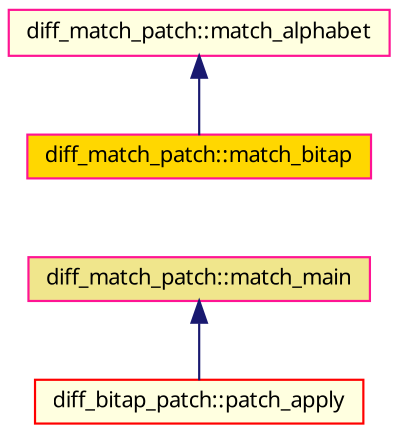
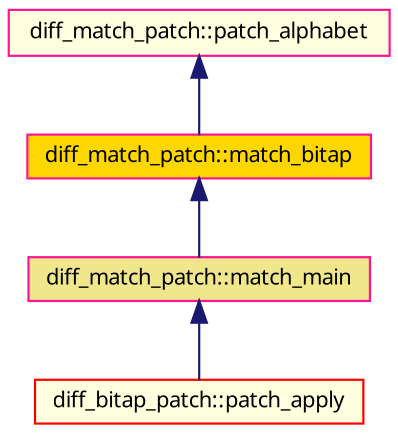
  digraph {
    rankdir=TB
    node [color=deeppink fillcolor=lightyellow fontname="FreeSans.ttf" fontsize=10 shape=record style=filled]
    edge [color=midnightblue dir=back fontname="FreeSans.ttf" fontsize=10 labelfontname="FreeSans.ttf" labelfontsize=10 style=solid]
-   n1 [fontcolor=black height=0.2 label="diff_match_patch::match_alphabet" width=0.4]
+   n1 [fontcolor=black height=0.2 label="diff_match_patch::patch_alphabet" width=0.4]
    n2 [fillcolor=gold height=0.2 label="diff_match_patch::match_bitap" width=0.4]
    n3 [fillcolor=khaki height=0.2 label="diff_match_patch::match_main" width=0.4]
    n4 [color=red height=0.2 label="diff_bitap_patch::patch_apply" width=0.4]
    n1 -> n2
+   n2 -> n3
    n3 -> n4
  }
